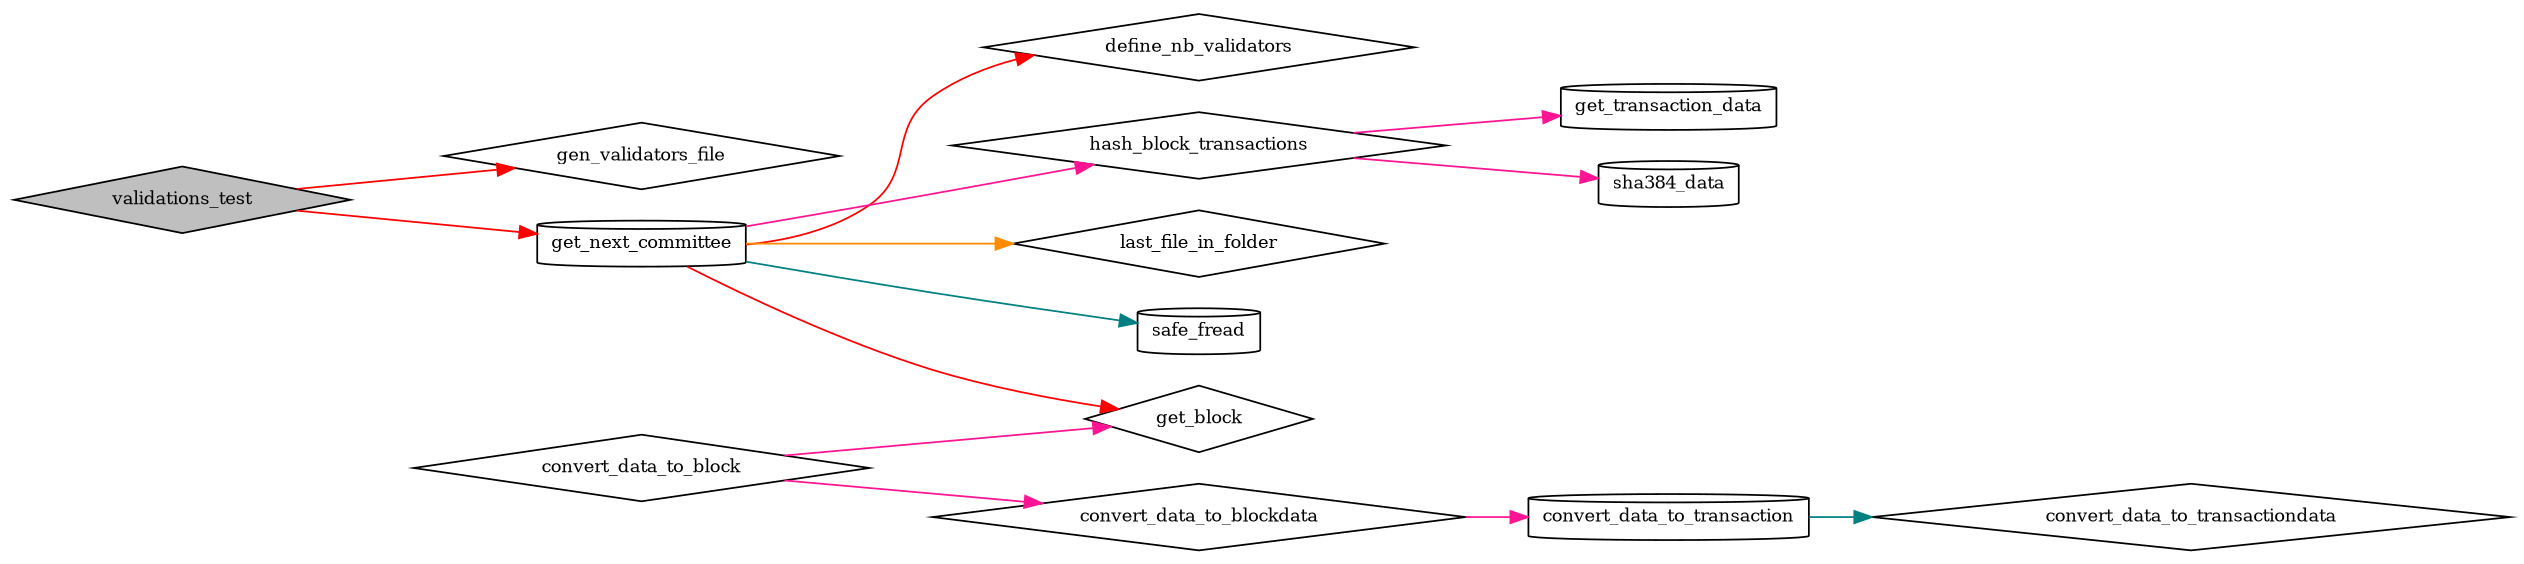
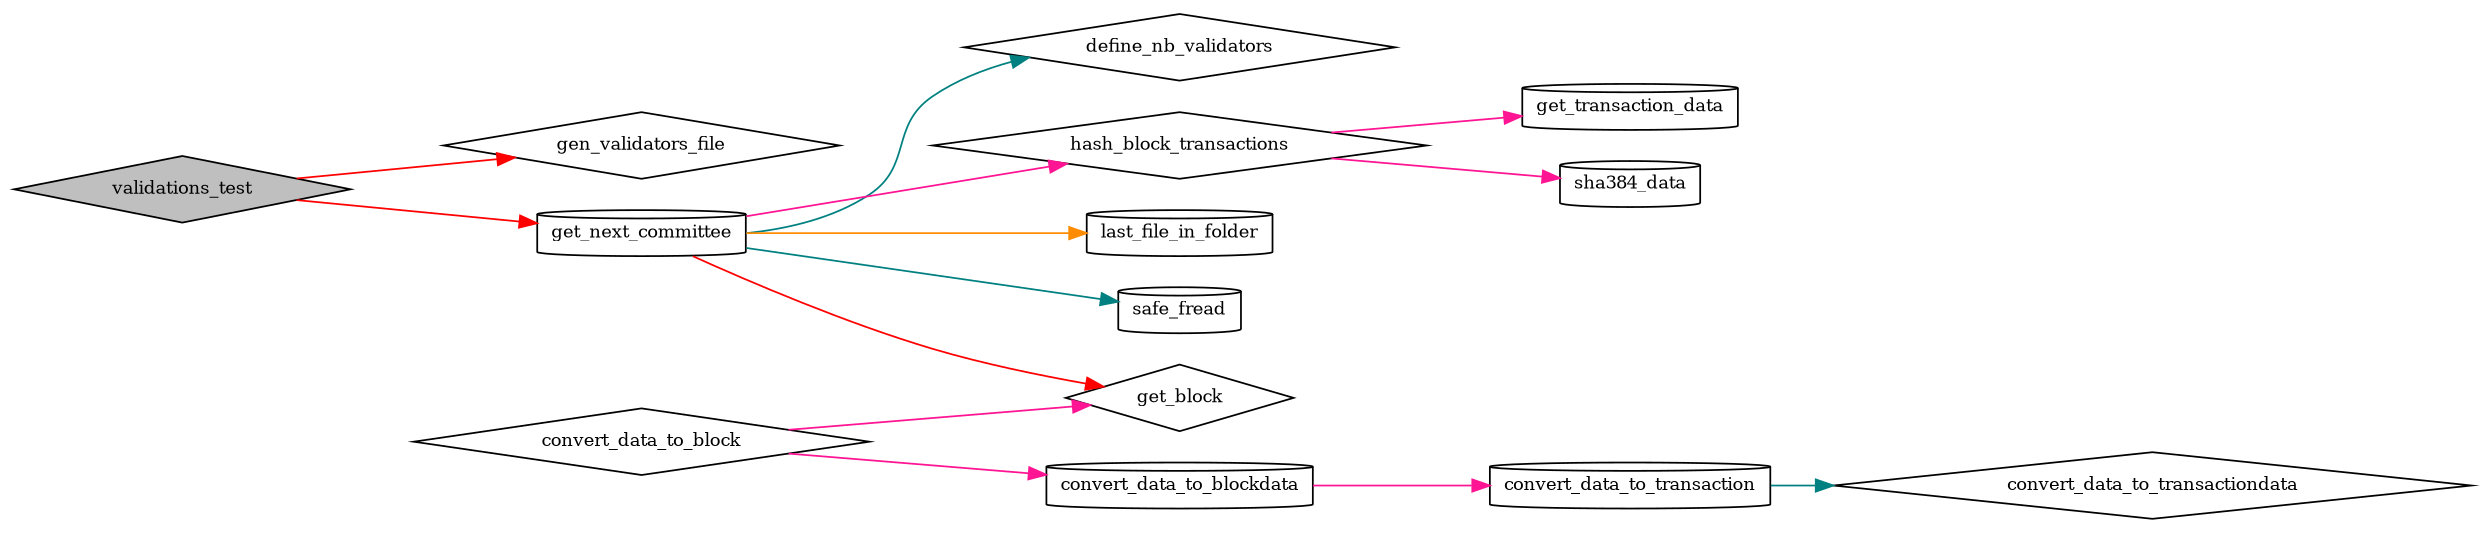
  digraph {
    fontname="DejaVu Serif"
    rankdir=LR
    node [color=black fillcolor=white fontname="DejaVu Serif" fontsize=10 shape=diamond style=filled]
    edge [color=deeppink fontname="DejaVu Serif" fontsize=10 labelfontname=Helvetica labelfontsize=10 style=solid]
    n1 [fillcolor=grey75 fontcolor=black height=0.2 label=validations_test width=0.4]
    n2 [height=0.2 label=gen_validators_file width=0.4]
    n3 [height=0.2 label=get_next_committee shape=cylinder width=0.4]
    n4 [height=0.2 label=define_nb_validators width=0.4]
    n5 [height=0.2 label=get_block width=0.4]
    n6 [height=0.2 label=hash_block_transactions width=0.4]
-   n7 [height=0.2 label=last_file_in_folder width=0.4]
+   n7 [height=0.2 label=last_file_in_folder shape=cylinder width=0.4]
    n8 [height=0.2 label=safe_fread shape=cylinder width=0.4]
    n9 [height=0.2 label=get_transaction_data shape=cylinder width=0.4]
    n10 [height=0.2 label=sha384_data shape=cylinder width=0.4]
    n11 [height=0.2 label=convert_data_to_block width=0.4]
-   n12 [height=0.2 label=convert_data_to_blockdata width=0.4]
+   n12 [height=0.2 label=convert_data_to_blockdata shape=cylinder width=0.4]
    n13 [height=0.2 label=convert_data_to_transaction shape=cylinder width=0.4]
    n14 [height=0.2 label=convert_data_to_transactiondata width=0.4]
    n1 -> n2 [color=red]
    n1 -> n3 [color=red]
-   n3 -> n4 [color=red]
+   n3 -> n4 [color=teal]
    n3 -> n5 [color=red]
    n3 -> n6
    n3 -> n7 [color=darkorange]
    n3 -> n8 [color=teal]
    n6 -> n9
    n6 -> n10
    n11 -> n5
    n11 -> n12
    n12 -> n13
    n13 -> n14 [color=teal]
  }
